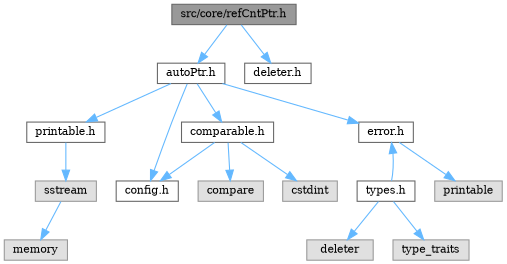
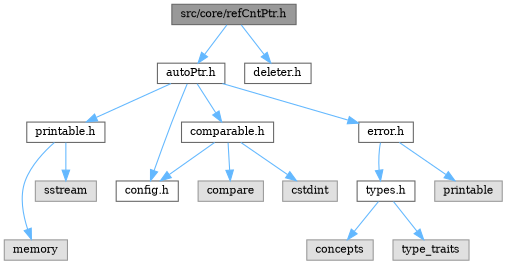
  digraph {
    fontname="DejaVu Serif"
    node [color=grey40 fillcolor=white fontname="DejaVu Serif" fontsize=10 shape=box style=filled]
    edge [color=steelblue1 fontname="DejaVu Serif" fontsize=10 labelfontname=Helvetica labelfontsize=10 style=solid]
    n1 [color=gray40 fillcolor=grey60 fontcolor=black height=0.2 label="src/core/refCntPtr.h" width=0.4]
    n2 [height=0.2 label="autoPtr.h" width=0.4]
    n3 [height=0.2 label="deleter.h" width=0.4]
    n4 [height=0.2 label="config.h" width=0.4]
    n5 [height=0.2 label="printable.h" width=0.4]
    n6 [height=0.2 label="comparable.h" width=0.4]
    n7 [height=0.2 label="error.h" width=0.4]
    n8 [color=grey60 fillcolor="#E0E0E0" height=0.2 label=memory width=0.4]
    n9 [color=grey60 fillcolor="#E0E0E0" height=0.2 label=sstream width=0.4]
    n10 [color=grey60 fillcolor="#E0E0E0" height=0.2 label=cstdint width=0.4]
    n11 [color=grey60 fillcolor="#E0E0E0" height=0.2 label=compare width=0.4]
    n12 [color=grey60 fillcolor="#E0E0E0" height=0.2 label=printable width=0.4]
    n13 [height=0.2 label="types.h" width=0.4]
    n14 [color=grey60 fillcolor="#E0E0E0" height=0.2 label=type_traits width=0.4]
-   n15 [color=grey60 fillcolor="#E0E0E0" height=0.2 label=deleter width=0.4]
+   n15 [color=grey60 fillcolor="#E0E0E0" height=0.2 label=concepts width=0.4]
    n1 -> n2
    n1 -> n3
    n2 -> n4
    n2 -> n5
    n2 -> n6
    n2 -> n7
-   n9 -> n8
+   n5 -> n8
    n5 -> n9
    n6 -> n4
    n6 -> n10
    n6 -> n11
    n7 -> n12
-   n13 -> n7
+   n7 -> n13
    n13 -> n14
    n13 -> n15
  }
